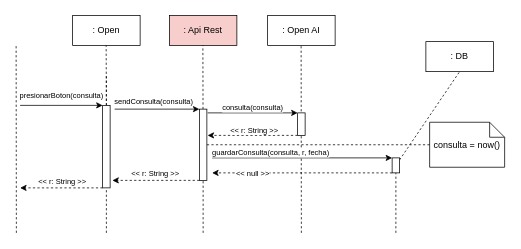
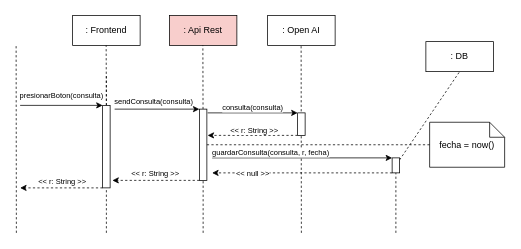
  <mxCell id="0" />
  <mxCell id="1" parent="0" />
  <mxCell id="2" value="" style="endArrow=none;dashed=1;html=1;rounded=0;" edge="1" parent="1"><mxGeometry width="50" height="50" relative="1" as="geometry"><mxPoint x="21" y="310" as="sourcePoint" /><mxPoint x="20.66" y="60" as="targetPoint" /></mxGeometry></mxCell>
- <mxCell id="3" value=": Open" style="rounded=0;whiteSpace=wrap;html=1;" vertex="1" parent="1"><mxGeometry x="96" y="20" width="90" height="40" as="geometry" /></mxCell>
+ <mxCell id="3" value=": Frontend" style="rounded=0;whiteSpace=wrap;html=1;" vertex="1" parent="1"><mxGeometry x="96" y="20" width="90" height="40" as="geometry" /></mxCell>
  <mxCell id="4" value=": Api Rest" style="rounded=0;whiteSpace=wrap;html=1;fillColor=#f8cecc;" vertex="1" parent="1"><mxGeometry x="225" y="20" width="90" height="40" as="geometry" /></mxCell>
  <mxCell id="5" value=": Open AI" style="rounded=0;whiteSpace=wrap;html=1;" vertex="1" parent="1"><mxGeometry x="356" y="20" width="90" height="40" as="geometry" /></mxCell>
  <mxCell id="6" value="" style="endArrow=none;dashed=1;html=1;rounded=0;startArrow=none;" edge="1" parent="1"><mxGeometry width="50" height="50" relative="1" as="geometry"><mxPoint x="141" y="140" as="sourcePoint" /><mxPoint x="140.71" y="60" as="targetPoint" /></mxGeometry></mxCell>
  <mxCell id="7" value="" style="endArrow=none;dashed=1;html=1;rounded=0;startArrow=none;" edge="1" parent="1" source="14"><mxGeometry width="50" height="50" relative="1" as="geometry"><mxPoint x="270" y="260" as="sourcePoint" /><mxPoint x="269.66" y="60" as="targetPoint" /></mxGeometry></mxCell>
  <mxCell id="8" value="" style="endArrow=none;dashed=1;html=1;rounded=0;" edge="1" parent="1"><mxGeometry width="50" height="50" relative="1" as="geometry"><mxPoint x="401" y="310" as="sourcePoint" /><mxPoint x="400.66" y="60" as="targetPoint" /></mxGeometry></mxCell>
  <mxCell id="9" value="" style="endArrow=none;dashed=1;html=1;rounded=0;startArrow=none;" edge="1" parent="1" source="12"><mxGeometry width="50" height="50" relative="1" as="geometry"><mxPoint x="141.05" y="220" as="sourcePoint" /><mxPoint x="141" y="100" as="targetPoint" /></mxGeometry></mxCell>
  <mxCell id="10" value="" style="endArrow=classic;html=1;rounded=0;fontSize=9;" edge="1" parent="1"><mxGeometry width="50" height="50" relative="1" as="geometry"><mxPoint x="26" y="140" as="sourcePoint" /><mxPoint x="136" y="140" as="targetPoint" /></mxGeometry></mxCell>
  <mxCell id="11" value="presionarBoton(consulta)" style="edgeLabel;html=1;align=center;verticalAlign=middle;resizable=0;points=[];fontSize=10;" connectable="0" vertex="1" parent="10"><mxGeometry x="-0.496" relative="1" as="geometry"><mxPoint x="26" y="-14" as="offset" /></mxGeometry></mxCell>
  <mxCell id="12" value="" style="rounded=0;whiteSpace=wrap;html=1;fontSize=9;" vertex="1" parent="1"><mxGeometry x="136" y="140" width="10" height="110" as="geometry" /></mxCell>
  <mxCell id="13" value="" style="endArrow=none;dashed=1;html=1;rounded=0;" edge="1" parent="1" target="12"><mxGeometry width="50" height="50" relative="1" as="geometry"><mxPoint x="141" y="310" as="sourcePoint" /><mxPoint x="141.007" y="100" as="targetPoint" /></mxGeometry></mxCell>
  <mxCell id="14" value="" style="rounded=0;whiteSpace=wrap;html=1;fontSize=9;" vertex="1" parent="1"><mxGeometry x="265" y="145" width="10" height="95" as="geometry" /></mxCell>
  <mxCell id="15" value="" style="endArrow=none;dashed=1;html=1;rounded=0;" edge="1" parent="1" target="14"><mxGeometry width="50" height="50" relative="1" as="geometry"><mxPoint x="270" y="310" as="sourcePoint" /><mxPoint x="269.66" y="20" as="targetPoint" /></mxGeometry></mxCell>
  <mxCell id="16" value="" style="endArrow=classic;html=1;rounded=0;fontSize=9;entryX=0;entryY=0;entryDx=0;entryDy=0;" edge="1" parent="1" target="14"><mxGeometry width="50" height="50" relative="1" as="geometry"><mxPoint x="152" y="145" as="sourcePoint" /><mxPoint x="286" y="100" as="targetPoint" /></mxGeometry></mxCell>
  <mxCell id="17" value="sendConsulta(consulta)" style="edgeLabel;html=1;align=center;verticalAlign=middle;resizable=0;points=[];fontSize=10;" connectable="0" vertex="1" parent="16"><mxGeometry x="-0.506" relative="1" as="geometry"><mxPoint x="23" y="-11" as="offset" /></mxGeometry></mxCell>
  <mxCell id="18" value="" style="rounded=0;whiteSpace=wrap;html=1;fontSize=9;" vertex="1" parent="1"><mxGeometry x="396" y="150" width="10" height="30" as="geometry" /></mxCell>
  <mxCell id="19" value="" style="endArrow=classic;html=1;rounded=0;fontSize=9;entryX=0;entryY=0;entryDx=0;entryDy=0;" edge="1" parent="1" target="18"><mxGeometry width="50" height="50" relative="1" as="geometry"><mxPoint x="276" y="150" as="sourcePoint" /><mxPoint x="346" y="150" as="targetPoint" /></mxGeometry></mxCell>
  <mxCell id="20" value="consulta(consulta)" style="edgeLabel;html=1;align=center;verticalAlign=middle;resizable=0;points=[];fontSize=10;" connectable="0" vertex="1" parent="19"><mxGeometry x="-0.248" y="-1" relative="1" as="geometry"><mxPoint x="14" y="-9" as="offset" /></mxGeometry></mxCell>
  <mxCell id="21" value="" style="endArrow=classic;html=1;rounded=0;fontSize=9;exitX=0;exitY=1;exitDx=0;exitDy=0;dashed=1;" edge="1" parent="1" source="18"><mxGeometry width="50" height="50" relative="1" as="geometry"><mxPoint x="276" y="180" as="sourcePoint" /><mxPoint x="276" y="180" as="targetPoint" /></mxGeometry></mxCell>
  <mxCell id="22" value="&amp;lt;&amp;lt; r: String &amp;gt;&amp;gt;" style="edgeLabel;html=1;align=center;verticalAlign=middle;resizable=0;points=[];fontSize=10;" connectable="0" vertex="1" parent="21"><mxGeometry x="0.228" y="2" relative="1" as="geometry"><mxPoint x="15" y="-10" as="offset" /></mxGeometry></mxCell>
  <mxCell id="23" value="" style="endArrow=classic;html=1;rounded=0;fontSize=9;dashed=1;" edge="1" parent="1"><mxGeometry width="50" height="50" relative="1" as="geometry"><mxPoint x="265" y="240" as="sourcePoint" /><mxPoint x="149" y="240" as="targetPoint" /></mxGeometry></mxCell>
  <mxCell id="24" value="" style="endArrow=classic;html=1;rounded=0;fontSize=9;exitX=0;exitY=1;exitDx=0;exitDy=0;dashed=1;" edge="1" parent="1"><mxGeometry width="50" height="50" relative="1" as="geometry"><mxPoint x="136" y="250" as="sourcePoint" /><mxPoint x="26" y="250" as="targetPoint" /></mxGeometry></mxCell>
  <mxCell id="25" value="&amp;lt;&amp;lt; r: String &amp;gt;&amp;gt;" style="edgeLabel;html=1;align=center;verticalAlign=middle;resizable=0;points=[];fontSize=10;" connectable="0" vertex="1" parent="1"><mxGeometry x="205.996" y="230" as="geometry" /></mxCell>
  <mxCell id="26" value="&amp;lt;&amp;lt; r: String &amp;gt;&amp;gt;" style="edgeLabel;html=1;align=center;verticalAlign=middle;resizable=0;points=[];fontSize=10;" connectable="0" vertex="1" parent="1"><mxGeometry x="81.996" y="240" as="geometry" /></mxCell>
  <mxCell id="27" value=": DB" style="rounded=0;whiteSpace=wrap;html=1;" vertex="1" parent="1"><mxGeometry x="567" y="55" width="90" height="40" as="geometry" /></mxCell>
  <mxCell id="28" value="" style="endArrow=none;dashed=1;html=1;rounded=0;entryX=0.5;entryY=1;entryDx=0;entryDy=0;startArrow=none;" edge="1" parent="1" source="29" target="27"><mxGeometry width="50" height="50" relative="1" as="geometry"><mxPoint x="527" y="310" as="sourcePoint" /><mxPoint x="312" y="110" as="targetPoint" /></mxGeometry></mxCell>
  <mxCell id="29" value="" style="rounded=0;whiteSpace=wrap;html=1;" vertex="1" parent="1"><mxGeometry x="522" y="210" width="10" height="20" as="geometry" /></mxCell>
  <mxCell id="30" value="" style="endArrow=none;dashed=1;html=1;rounded=0;entryX=0.5;entryY=1;entryDx=0;entryDy=0;" edge="1" parent="1" target="29"><mxGeometry width="50" height="50" relative="1" as="geometry"><mxPoint x="527" y="310" as="sourcePoint" /><mxPoint x="527" y="20" as="targetPoint" /></mxGeometry></mxCell>
  <mxCell id="31" value="" style="endArrow=classic;html=1;rounded=0;entryX=0;entryY=0;entryDx=0;entryDy=0;" edge="1" parent="1" target="29"><mxGeometry width="50" height="50" relative="1" as="geometry"><mxPoint x="282" y="210" as="sourcePoint" /><mxPoint x="472" y="140" as="targetPoint" /></mxGeometry></mxCell>
  <mxCell id="32" value="guardarConsulta(consulta, r, fecha)" style="edgeLabel;html=1;align=center;verticalAlign=middle;resizable=0;points=[];fontSize=10;" connectable="0" vertex="1" parent="31"><mxGeometry x="-0.517" relative="1" as="geometry"><mxPoint x="19" y="-8" as="offset" /></mxGeometry></mxCell>
  <mxCell id="33" value="" style="endArrow=classic;html=1;rounded=0;exitX=0;exitY=1;exitDx=0;exitDy=0;dashed=1;" edge="1" parent="1" source="29"><mxGeometry width="50" height="50" relative="1" as="geometry"><mxPoint x="422" y="190" as="sourcePoint" /><mxPoint x="282" y="230" as="targetPoint" /></mxGeometry></mxCell>
  <mxCell id="34" value="&amp;lt;&amp;lt; null &amp;gt;&amp;gt;" style="edgeLabel;html=1;align=center;verticalAlign=middle;resizable=0;points=[];fontSize=10;" connectable="0" vertex="1" parent="33"><mxGeometry x="0.41" relative="1" as="geometry"><mxPoint x="-18" y="-1" as="offset" /></mxGeometry></mxCell>
- <mxCell id="35" value="consulta = now()" style="shape=note;size=20;whiteSpace=wrap;html=1;" vertex="1" parent="1"><mxGeometry x="572" y="162.5" width="100" height="60" as="geometry" /></mxCell>
+ <mxCell id="35" value="fecha = now()" style="shape=note;size=20;whiteSpace=wrap;html=1;" vertex="1" parent="1"><mxGeometry x="572" y="162.5" width="100" height="60" as="geometry" /></mxCell>
  <mxCell id="36" value="" style="endArrow=none;dashed=1;html=1;rounded=0;entryX=0;entryY=0.5;entryDx=0;entryDy=0;entryPerimeter=0;exitX=1;exitY=0.5;exitDx=0;exitDy=0;" edge="1" parent="1" source="14"><mxGeometry width="50" height="50" relative="1" as="geometry"><mxPoint x="415" y="210" as="sourcePoint" /><mxPoint x="572" y="192.5" as="targetPoint" /></mxGeometry></mxCell>
